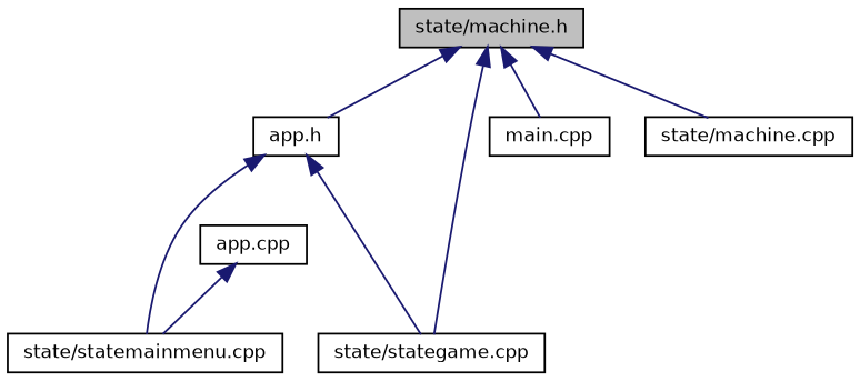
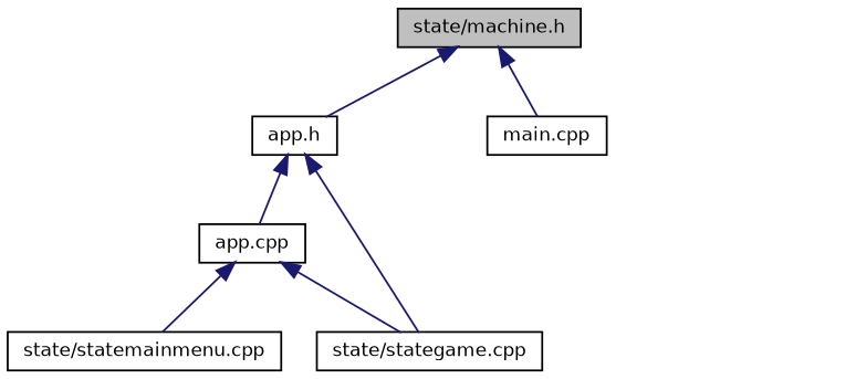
  digraph {
    node [color=black fillcolor=white fontname=Helvetica fontsize=10 shape=record style=filled]
    edge [color=midnightblue dir=back fontname=Helvetica fontsize=10 labelfontname=Helvetica labelfontsize=10 style=solid]
    n1 [fillcolor=grey75 fontcolor=black height=0.2 label="state/machine.h" width=0.4]
    n2 [height=0.2 label="app.h" width=0.4]
    n3 [height=0.2 label="state/stategame.cpp" width=0.4]
    n4 [height=0.2 label="main.cpp" width=0.4]
-   n5 [height=0.2 label="state/machine.cpp" width=0.4]
    n6 [height=0.2 label="app.cpp" width=0.4]
    n7 [height=0.2 label="state/statemainmenu.cpp" width=0.4]
    n1 -> n2
-   n1 -> n3
+   n6 -> n3
    n1 -> n4
-   n1 -> n5
    n2 -> n3
-   n2 -> n7
+   n2 -> n6
    n6 -> n7
  }
